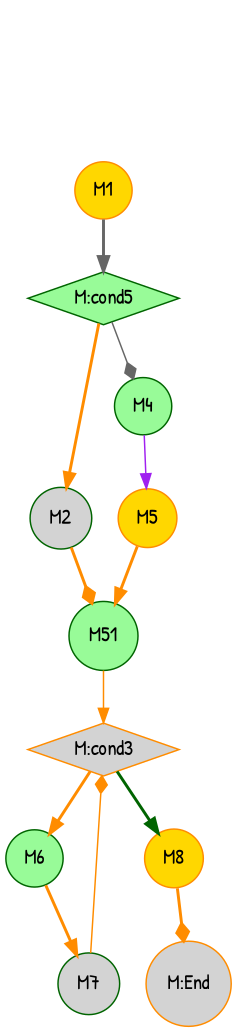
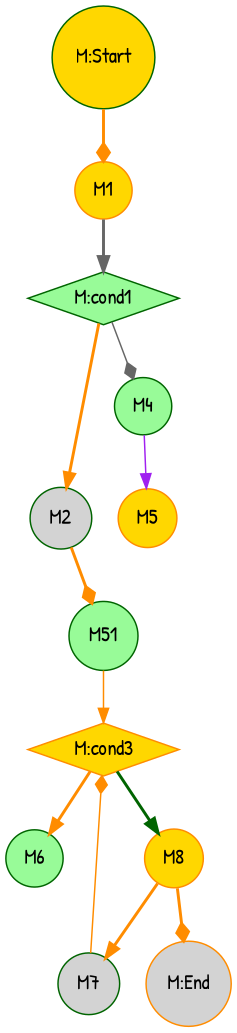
  strict digraph {
    fontname="Patrick Hand"
    node [color=darkgreen fillcolor=gold fontname="Patrick Hand" shape=circle style=filled type=FunctionCall]
    edge [arrowhead=normal color=darkorange fontname="Patrick Hand" style=bold type=control]
+   n1 [label="M:Start" type=EntryPoint]
    n2 [color=darkorange label=M1]
-   n3 [fillcolor=palegreen label="M:cond5" shape=diamond type=Condition]
+   n3 [fillcolor=palegreen label="M:cond1" shape=diamond type=Condition]
    n4 [color=darkorange fillcolor=lightgrey label="M:End" type=ExitPoint]
    n5 [fillcolor=lightgrey label=M2]
    n6 [fillcolor=palegreen label=M4]
    n7 [fillcolor=palegreen label=M51]
    n8 [color=darkorange label=M5]
-   n9 [color=darkorange fillcolor=lightgrey label="M:cond3" shape=diamond type=Condition]
+   n9 [color=darkorange label="M:cond3" shape=diamond type=Condition]
    n10 [fillcolor=palegreen label=M6]
    n11 [color=darkorange label=M8]
    n12 [fillcolor=lightgrey label=M7]
+   n1 -> n2 [arrowhead=diamond]
    n2 -> n3 [color=gray40]
    n3 -> n5
    n3 -> n6 [arrowhead=diamond color=gray40 style=solid]
    n5 -> n7 [arrowhead=diamond]
    n6 -> n8 [color=purple style=solid]
    n7 -> n9 [style=solid]
-   n8 -> n7
    n9 -> n10
    n9 -> n11 [color=darkgreen]
-   n10 -> n12
+   n11 -> n12
    n11 -> n4 [arrowhead=diamond]
    n12 -> n9 [arrowhead=diamond style=solid]
  }
